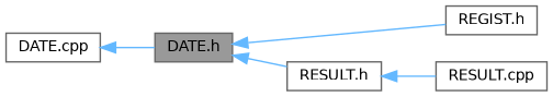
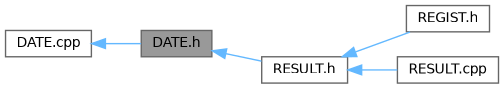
  digraph {
    rankdir=LR
    node [color=grey40 fillcolor=white fontname=Helvetica fontsize=10 shape=box style=filled]
    edge [color=steelblue1 dir=back fontname=Helvetica fontsize=10 labelfontname=Helvetica labelfontsize=10 style=solid]
    n1 [color=gray40 fillcolor=grey60 fontcolor=black height=0.2 label="DATE.h" width=0.4]
    n2 [height=0.2 label="RESULT.h" width=0.4]
    n3 [height=0.2 label="DATE.cpp" width=0.4]
    n4 [height=0.2 label="REGIST.h" width=0.4]
    n5 [height=0.2 label="RESULT.cpp" width=0.4]
    n1 -> n2
-   n1 -> n4
+   n2 -> n4
    n2 -> n5
    n3 -> n1
  }
